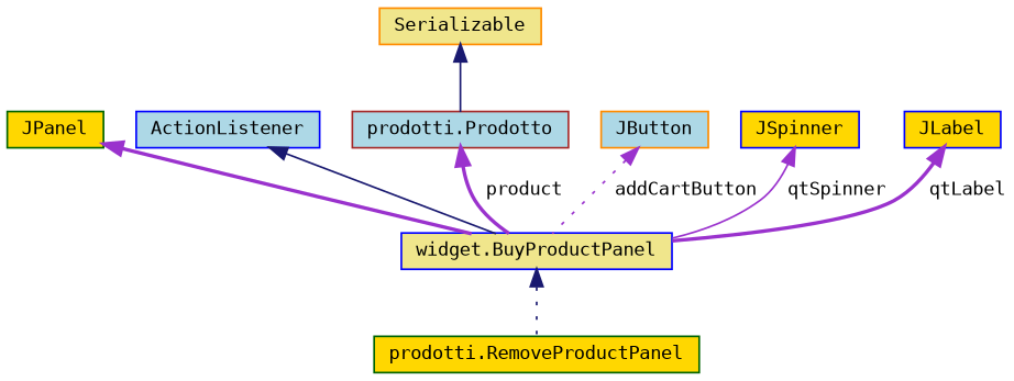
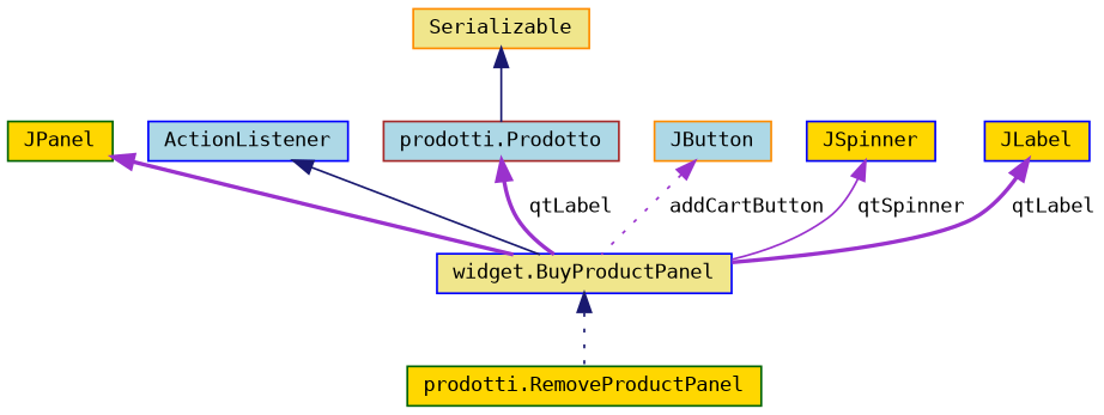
  digraph {
    fontname="DejaVu Sans Mono"
    node [color=blue fillcolor=gold fontname="DejaVu Sans Mono" fontsize=10 shape=record style=filled]
    edge [color=darkorchid3 dir=back fontname="DejaVu Sans Mono" fontsize=10 labelfontname=Helvetica labelfontsize=10 style=bold]
    n1 [color=darkgreen fontcolor=black height=0.2 label="prodotti.RemoveProductPanel" width=0.4]
    n2 [fillcolor=khaki height=0.2 label="widget.BuyProductPanel" width=0.4]
    n3 [color=darkgreen height=0.2 label=JPanel width=0.4]
    n4 [fillcolor=lightblue height=0.2 label=ActionListener width=0.4]
    n5 [color=brown fillcolor=lightblue height=0.2 label="prodotti.Prodotto" width=0.4]
    n6 [color=darkorange fillcolor=khaki height=0.2 label=Serializable width=0.4]
    n7 [color=darkorange fillcolor=lightblue height=0.2 label=JButton width=0.4]
    n8 [height=0.2 label=JSpinner width=0.4]
    n9 [height=0.2 label=JLabel width=0.4]
    n2 -> n1 [color=midnightblue style=dotted]
    n3 -> n2
    n4 -> n2 [color=midnightblue style=solid]
-   n5 -> n2 [label=" product"]
+   n5 -> n2 [label=" qtLabel"]
    n6 -> n5 [color=midnightblue style=solid]
    n7 -> n2 [label=" addCartButton" style=dotted]
    n8 -> n2 [label=" qtSpinner" style=solid]
    n9 -> n2 [label=" qtLabel"]
  }
